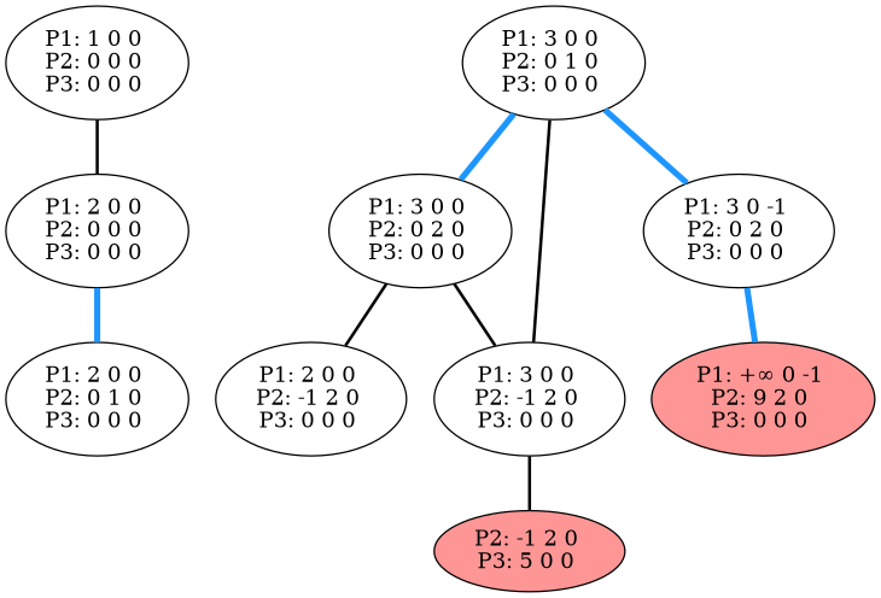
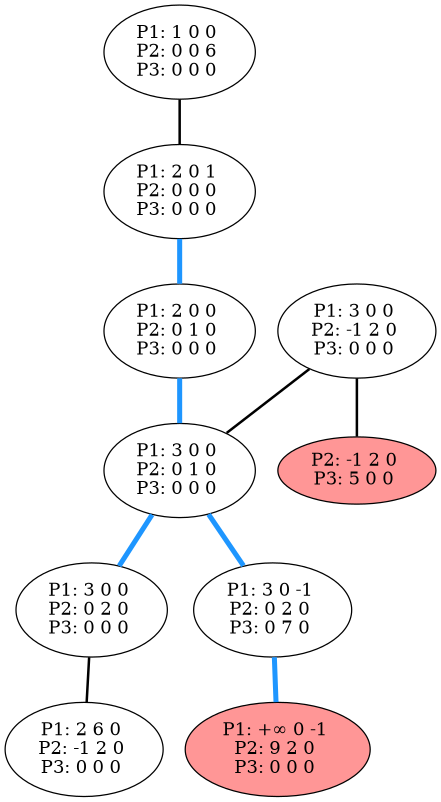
  graph {
    color=black
    edge [color=black style=bold]
-   n1 [label="P1: 1 0 0 \nP2: 0 0 0 \nP3: 0 0 0 \n"]
-   n2 [label="P1: 2 0 0 \nP2: 0 0 0 \nP3: 0 0 0 \n"]
+   n1 [label="P1: 1 0 0 \nP2: 0 0 6 \nP3: 0 0 0 \n"]
+   n2 [label="P1: 2 0 1 \nP2: 0 0 0 \nP3: 0 0 0 \n"]
    n3 [label="P1: 2 0 0 \nP2: 0 1 0 \nP3: 0 0 0 \n"]
    n4 [label="P1: 3 0 0 \nP2: 0 1 0 \nP3: 0 0 0 \n"]
    n5 [label="P1: 3 0 0 \nP2: 0 2 0 \nP3: 0 0 0 \n"]
-   n6 [label="P1: 3 0 -1 \nP2: 0 2 0 \nP3: 0 0 0 \n"]
+   n6 [label="P1: 3 0 -1 \nP2: 0 2 0 \nP3: 0 7 0 \n"]
    n7 [label="P1: 3 0 0 \nP2: -1 2 0 \nP3: 0 0 0 \n"]
-   n8 [label="P1: 2 0 0 \nP2: -1 2 0 \nP3: 0 0 0 \n"]
+   n8 [label="P1: 2 6 0 \nP2: -1 2 0 \nP3: 0 0 0 \n"]
    n9 [fillcolor="#FF9696" label="P1: +∞ 0 -1 \nP2: 9 2 0 \nP3: 0 0 0 \n" style=filled]
    n10 [fillcolor="#FF9696" label="P2: -1 2 0 \nP3: 5 0 0 \n" style=filled]
    n1 -- n2
    n2 -- n3 [color="#1E96FF" penwidth=4.0]
+   n3 -- n4 [color="#1E96FF" penwidth=4.0]
    n4 -- n5 [color="#1E96FF" penwidth=4.0]
    n4 -- n6 [color="#1E96FF" penwidth=4.0]
-   n5 -- n7
    n5 -- n8
    n6 -- n9 [color="#1E96FF" penwidth=4.0]
    n7 -- n4
    n7 -- n10
  }
